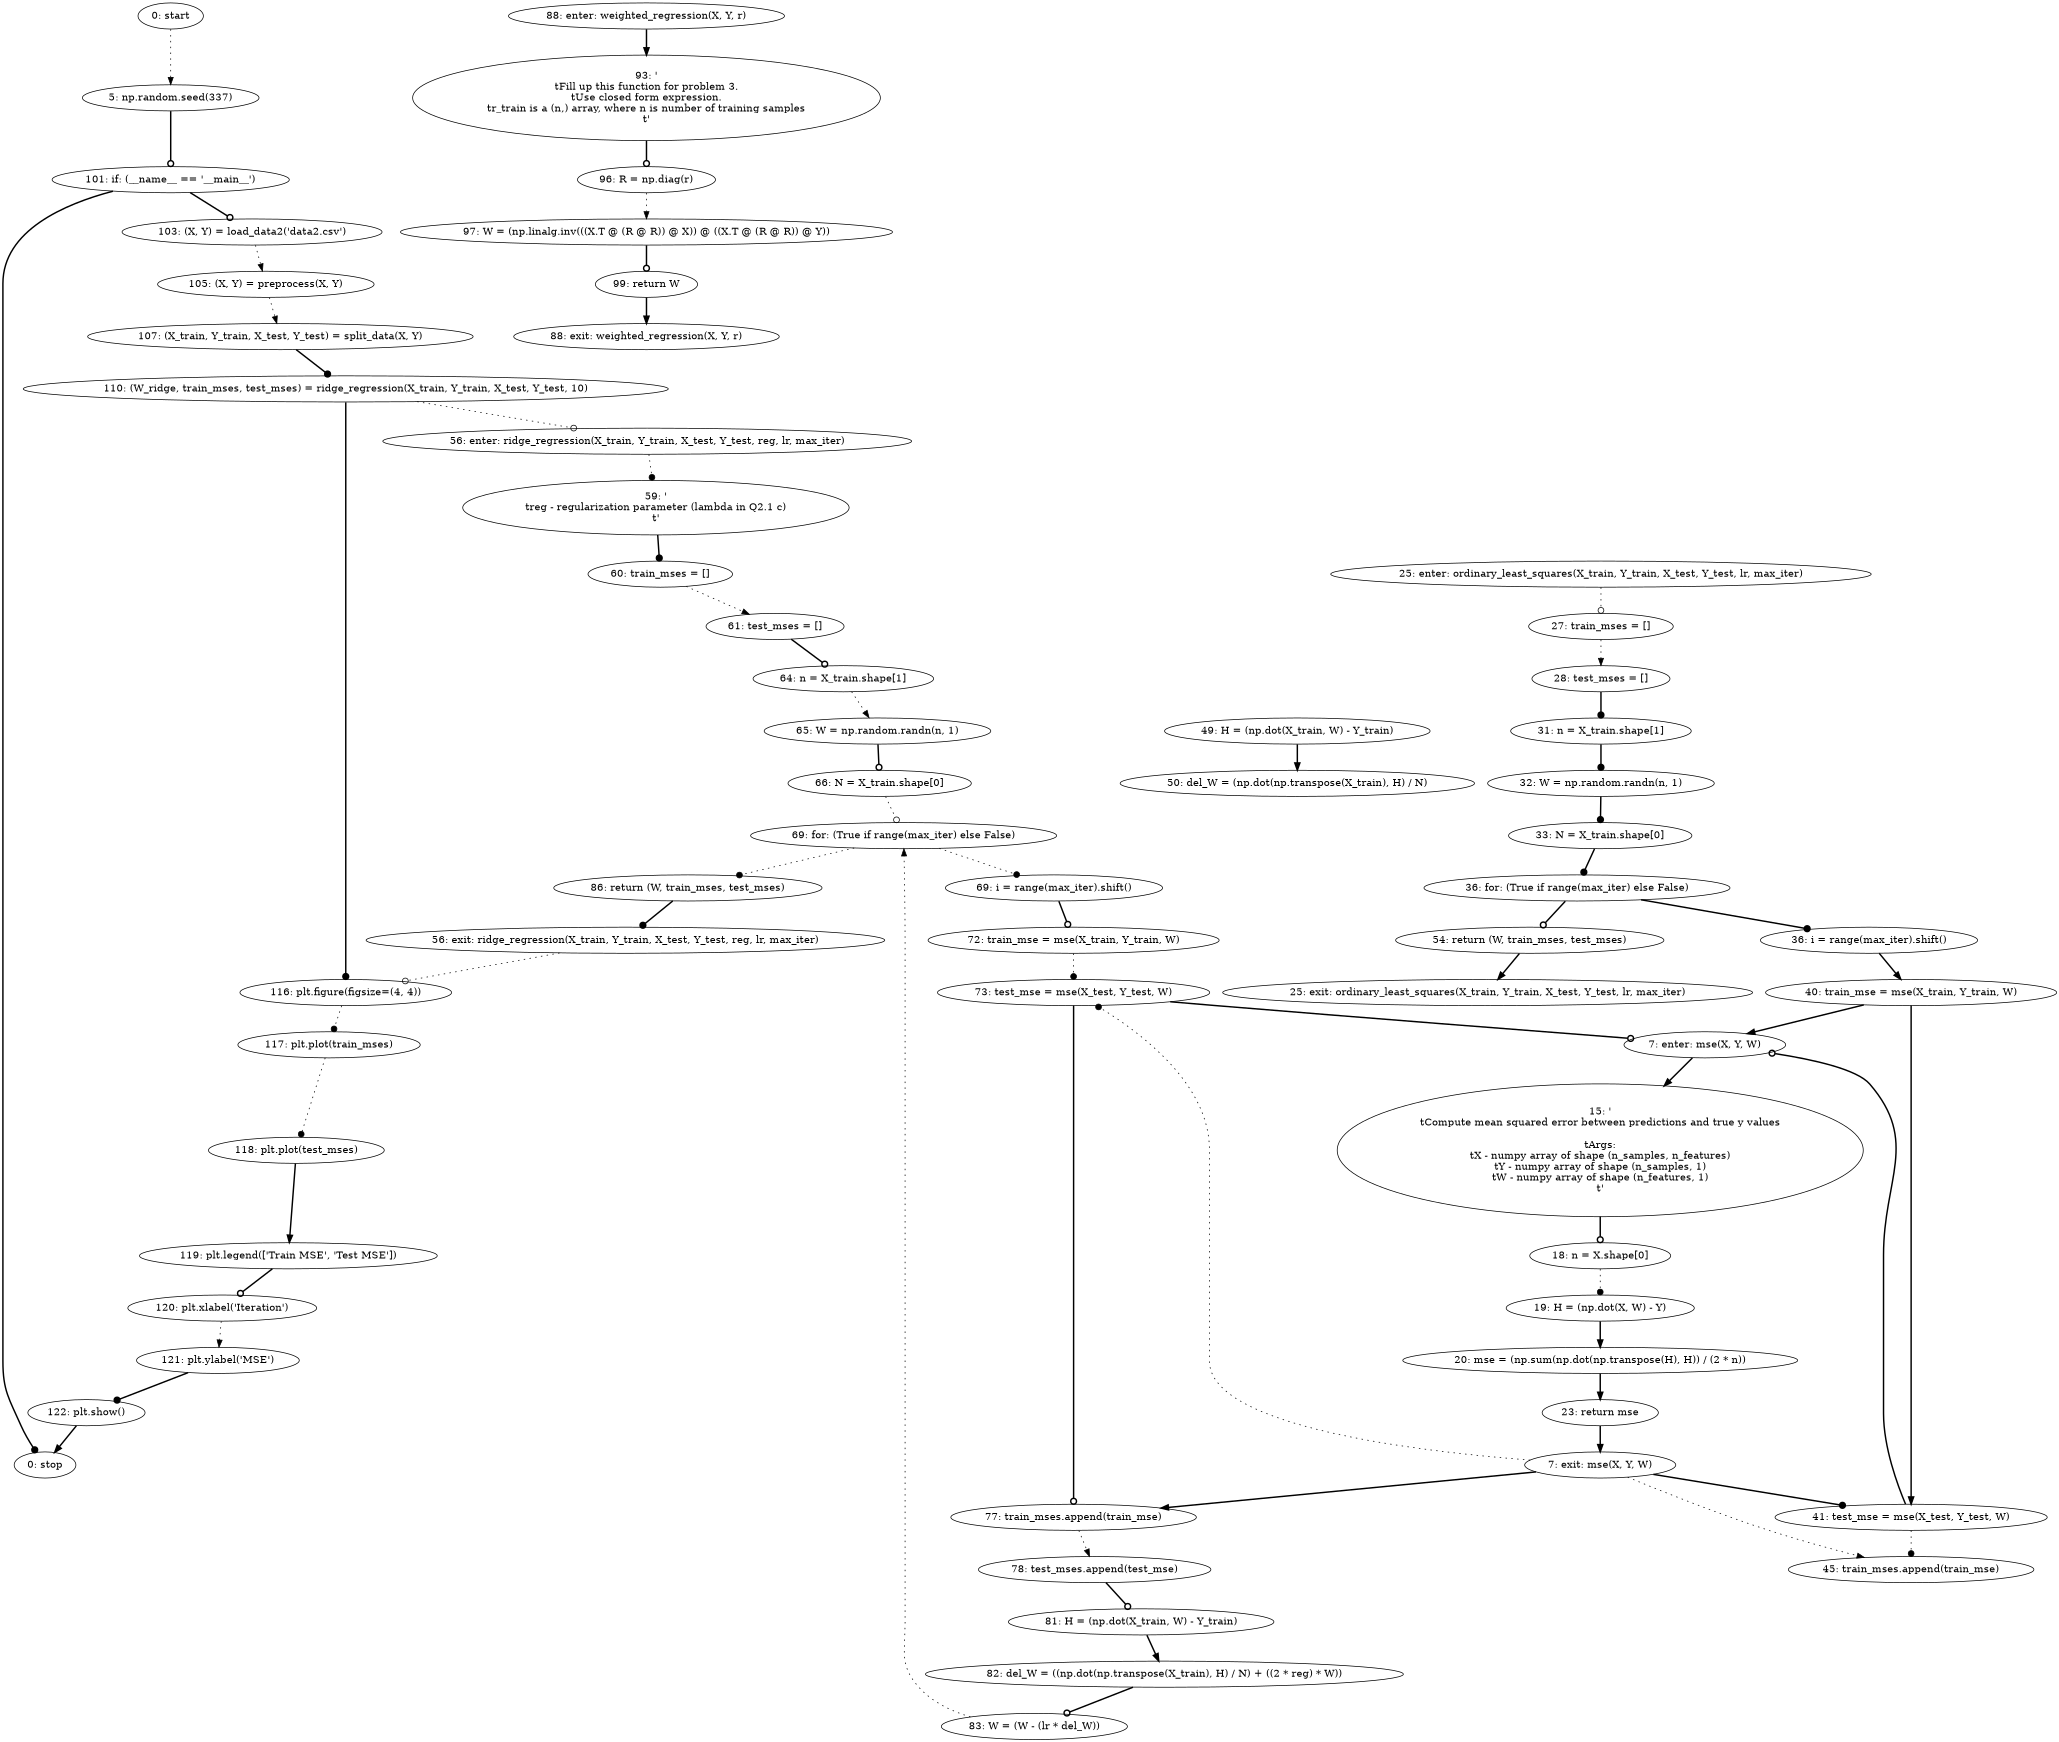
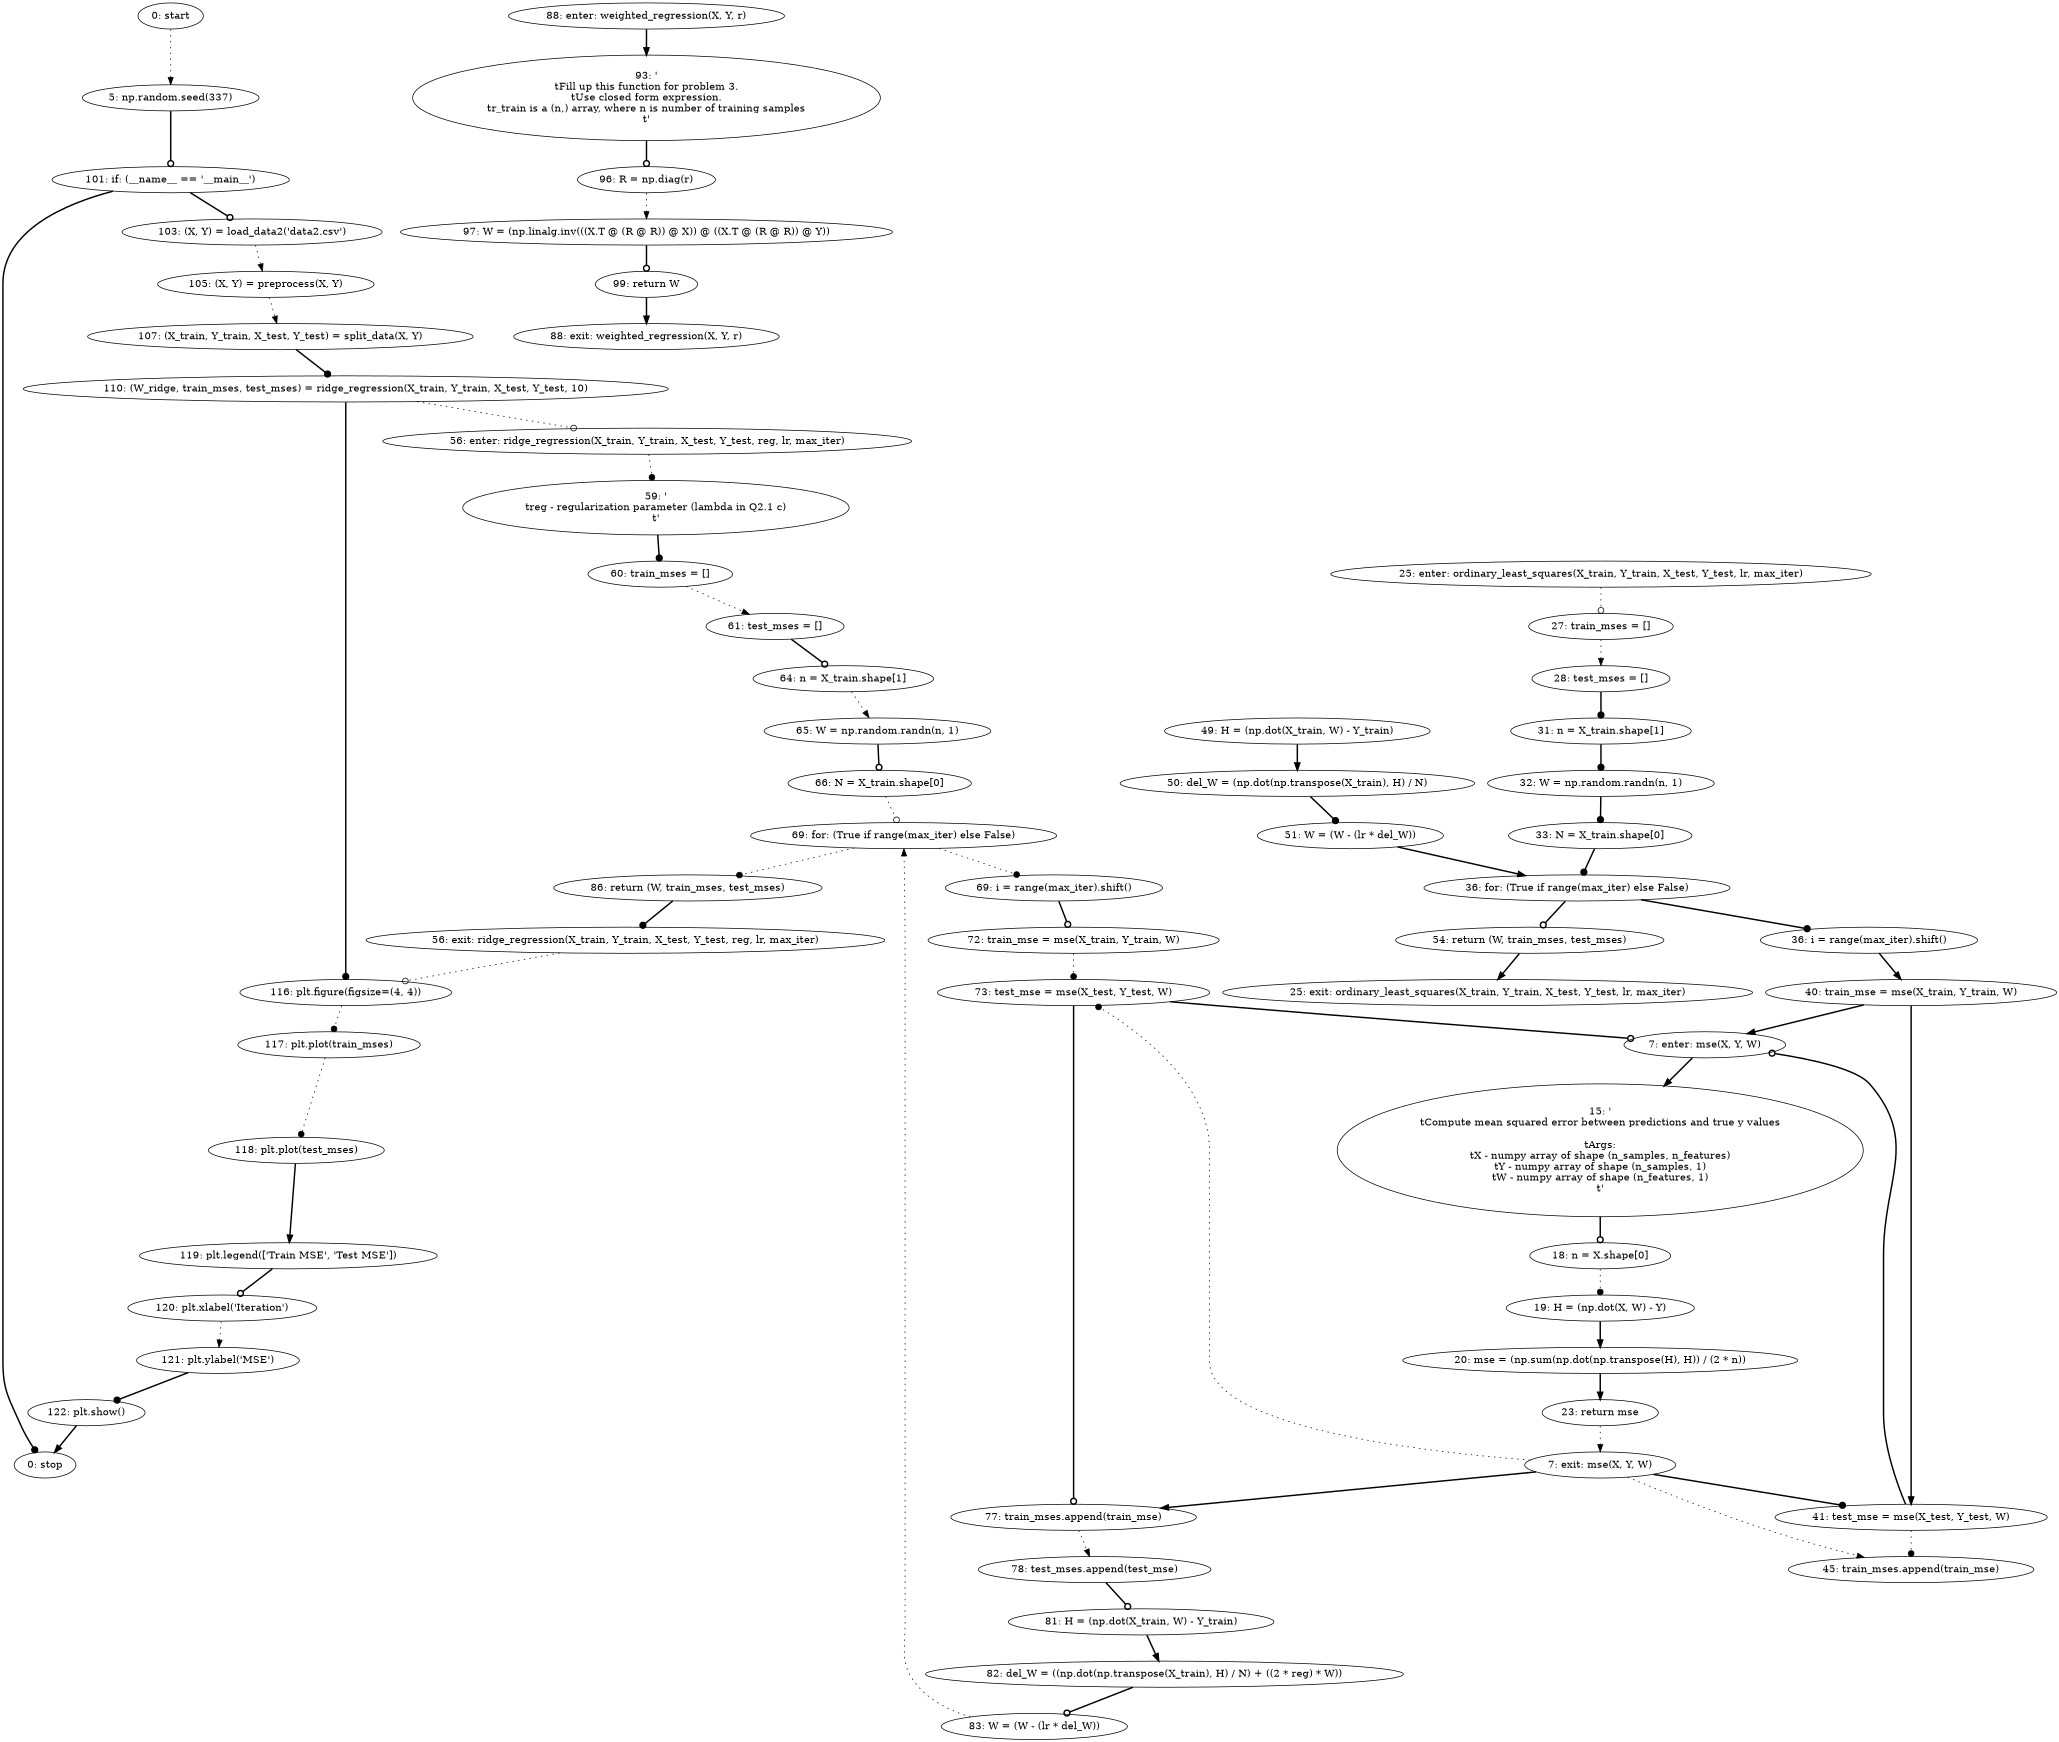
  strict digraph {
    edge [arrowhead=normal style=bold]
    n1 [label="0: start"]
    n2 [label="5: np.random.seed(337)"]
    n3 [label="101: if: (__name__ == '__main__')"]
    n4 [label="103: (X, Y) = load_data2('data2.csv')"]
    n5 [label="0: stop"]
    n6 [label="105: (X, Y) = preprocess(X, Y)"]
    n7 [label="107: (X_train, Y_train, X_test, Y_test) = split_data(X, Y)"]
    n8 [label="7: enter: mse(X, Y, W)"]
    n9 [label="15: '\n\tCompute mean squared error between predictions and true y values\n\n\tArgs:\n\tX - numpy array of shape (n_samples, n_features)\n\tY - numpy array of shape (n_samples, 1)\n\tW - numpy array of shape (n_features, 1)\n\t'"]
    n10 [label="18: n = X.shape[0]"]
    n11 [label="19: H = (np.dot(X, W) - Y)"]
    n12 [label="20: mse = (np.sum(np.dot(np.transpose(H), H)) / (2 * n))"]
    n13 [label="40: train_mse = mse(X_train, Y_train, W)"]
    n14 [label="41: test_mse = mse(X_test, Y_test, W)"]
    n15 [label="45: train_mses.append(train_mse)"]
    n16 [label="49: H = (np.dot(X_train, W) - Y_train)"]
    n17 [label="50: del_W = (np.dot(np.transpose(X_train), H) / N)"]
    n18 [label="72: train_mse = mse(X_train, Y_train, W)"]
    n19 [label="73: test_mse = mse(X_test, Y_test, W)"]
    n20 [label="77: train_mses.append(train_mse)"]
    n21 [label="78: test_mses.append(test_mse)"]
    n22 [label="81: H = (np.dot(X_train, W) - Y_train)"]
    n23 [label="82: del_W = ((np.dot(np.transpose(X_train), H) / N) + ((2 * reg) * W))"]
    n24 [label="7: exit: mse(X, Y, W)"]
    n25 [label="23: return mse"]
    n26 [label="25: enter: ordinary_least_squares(X_train, Y_train, X_test, Y_test, lr, max_iter)"]
    n27 [label="27: train_mses = []"]
    n28 [label="28: test_mses = []"]
    n29 [label="31: n = X_train.shape[1]"]
    n30 [label="32: W = np.random.randn(n, 1)"]
    n31 [label="25: exit: ordinary_least_squares(X_train, Y_train, X_test, Y_test, lr, max_iter)"]
    n32 [label="54: return (W, train_mses, test_mses)"]
    n33 [label="33: N = X_train.shape[0]"]
    n34 [label="36: for: (True if range(max_iter) else False)"]
    n35 [label="36: i = range(max_iter).shift()"]
+   n36 [label="51: W = (W - (lr * del_W))"]
    n37 [label="56: enter: ridge_regression(X_train, Y_train, X_test, Y_test, reg, lr, max_iter)"]
    n38 [label="59: '\n\treg - regularization parameter (lambda in Q2.1 c)\n\t'"]
    n39 [label="60: train_mses = []"]
    n40 [label="61: test_mses = []"]
    n41 [label="64: n = X_train.shape[1]"]
    n42 [label="110: (W_ridge, train_mses, test_mses) = ridge_regression(X_train, Y_train, X_test, Y_test, 10)"]
    n43 [label="116: plt.figure(figsize=(4, 4))"]
    n44 [label="117: plt.plot(train_mses)"]
    n45 [label="118: plt.plot(test_mses)"]
    n46 [label="119: plt.legend(['Train MSE', 'Test MSE'])"]
    n47 [label="56: exit: ridge_regression(X_train, Y_train, X_test, Y_test, reg, lr, max_iter)"]
    n48 [label="86: return (W, train_mses, test_mses)"]
    n49 [label="65: W = np.random.randn(n, 1)"]
    n50 [label="66: N = X_train.shape[0]"]
    n51 [label="69: for: (True if range(max_iter) else False)"]
    n52 [label="69: i = range(max_iter).shift()"]
    n53 [label="83: W = (W - (lr * del_W))"]
    n54 [label="88: enter: weighted_regression(X, Y, r)"]
    n55 [label="93: '\n\tFill up this function for problem 3.\n\tUse closed form expression.\n\tr_train is a (n,) array, where n is number of training samples\n\t'"]
    n56 [label="96: R = np.diag(r)"]
    n57 [label="97: W = (np.linalg.inv(((X.T @ (R @ R)) @ X)) @ ((X.T @ (R @ R)) @ Y))"]
    n58 [label="99: return W"]
    n59 [label="88: exit: weighted_regression(X, Y, r)"]
    n60 [label="120: plt.xlabel('Iteration')"]
    n61 [label="121: plt.ylabel('MSE')"]
    n62 [label="122: plt.show()"]
    n1 -> n2 [style=dotted]
    n2 -> n3 [arrowhead=odot]
    n3 -> n4 [arrowhead=odot]
    n3 -> n5 [arrowhead=dot]
    n4 -> n6 [style=dotted]
    n6 -> n7 [style=dotted]
    n7 -> n42 [arrowhead=dot]
    n8 -> n9
    n9 -> n10 [arrowhead=odot]
    n10 -> n11 [arrowhead=dot style=dotted]
    n11 -> n12
    n12 -> n25
    n13 -> n8
    n13 -> n14 [weight=100]
    n14 -> n8 [arrowhead=odot]
    n14 -> n15 [arrowhead=dot style=dotted weight=100]
    n16 -> n17
+   n17 -> n36 [arrowhead=dot]
    n18 -> n19 [arrowhead=dot style=dotted weight=100]
    n19 -> n8 [arrowhead=odot]
    n19 -> n20 [arrowhead=odot weight=100]
    n20 -> n21 [style=dotted]
    n21 -> n22 [arrowhead=odot]
    n22 -> n23
    n23 -> n53 [arrowhead=odot]
    n24 -> n14 [arrowhead=dot]
    n24 -> n15 [style=dotted]
    n24 -> n19 [arrowhead=dot style=dotted]
    n24 -> n20
-   n25 -> n24
+   n25 -> n24 [style=dotted]
    n26 -> n27 [arrowhead=odot style=dotted]
    n27 -> n28 [style=dotted]
    n28 -> n29 [arrowhead=dot]
    n29 -> n30 [arrowhead=dot]
    n30 -> n33 [arrowhead=dot]
    n32 -> n31
    n33 -> n34 [arrowhead=dot]
    n34 -> n32 [arrowhead=odot]
    n34 -> n35 [arrowhead=dot]
    n35 -> n13
+   n36 -> n34
    n37 -> n38 [arrowhead=dot style=dotted]
    n38 -> n39 [arrowhead=dot]
    n39 -> n40 [style=dotted]
    n40 -> n41 [arrowhead=odot]
    n41 -> n49 [style=dotted]
    n42 -> n37 [arrowhead=odot style=dotted]
    n42 -> n43 [arrowhead=dot weight=100]
    n43 -> n44 [arrowhead=dot style=dotted]
    n44 -> n45 [arrowhead=dot style=dotted]
    n45 -> n46
    n46 -> n60 [arrowhead=odot]
    n47 -> n43 [arrowhead=odot style=dotted]
    n48 -> n47 [arrowhead=dot]
    n49 -> n50 [arrowhead=odot]
    n50 -> n51 [arrowhead=odot style=dotted]
    n51 -> n48 [arrowhead=dot style=dotted]
    n51 -> n52 [arrowhead=dot style=dotted]
    n52 -> n18 [arrowhead=odot]
    n53 -> n51 [style=dotted]
    n54 -> n55
    n55 -> n56 [arrowhead=odot]
    n56 -> n57 [style=dotted]
    n57 -> n58 [arrowhead=odot]
    n58 -> n59
    n60 -> n61 [style=dotted]
    n61 -> n62 [arrowhead=dot]
    n62 -> n5
  }
